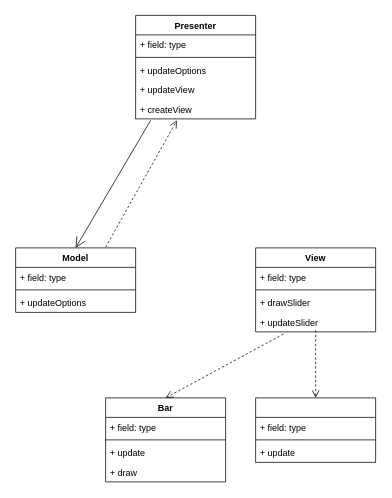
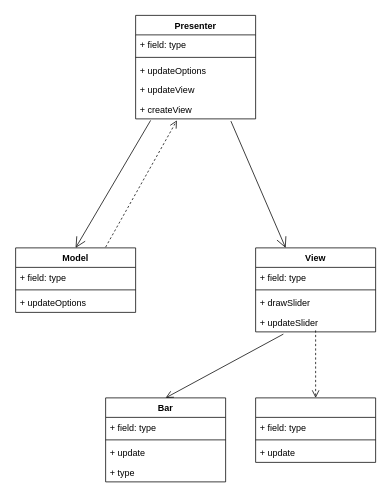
  <mxCell id="0" />
  <mxCell id="1" parent="0" />
  <mxCell id="2" value="Presenter" style="swimlane;fontStyle=1;align=center;verticalAlign=top;childLayout=stackLayout;horizontal=1;startSize=26;horizontalStack=0;resizeParent=1;resizeParentMax=0;resizeLast=0;collapsible=1;marginBottom=0;" vertex="1" parent="1"><mxGeometry x="180" y="20" width="160" height="138" as="geometry" /></mxCell>
  <mxCell id="3" value="+ field: type" style="text;strokeColor=none;fillColor=none;align=left;verticalAlign=top;spacingLeft=4;spacingRight=4;overflow=hidden;rotatable=0;points=[[0,0.5],[1,0.5]];portConstraint=eastwest;" vertex="1" parent="2"><mxGeometry y="26" width="160" height="26" as="geometry" /></mxCell>
  <mxCell id="4" value="" style="line;strokeWidth=1;fillColor=none;align=left;verticalAlign=middle;spacingTop=-1;spacingLeft=3;spacingRight=3;rotatable=0;labelPosition=right;points=[];portConstraint=eastwest;" vertex="1" parent="2"><mxGeometry y="52" width="160" height="8" as="geometry" /></mxCell>
  <mxCell id="5" value="+ updateOptions" style="text;strokeColor=none;fillColor=none;align=left;verticalAlign=top;spacingLeft=4;spacingRight=4;overflow=hidden;rotatable=0;points=[[0,0.5],[1,0.5]];portConstraint=eastwest;" vertex="1" parent="2"><mxGeometry y="60" width="160" height="26" as="geometry" /></mxCell>
  <mxCell id="6" value="+ updateView" style="text;strokeColor=none;fillColor=none;align=left;verticalAlign=top;spacingLeft=4;spacingRight=4;overflow=hidden;rotatable=0;points=[[0,0.5],[1,0.5]];portConstraint=eastwest;" vertex="1" parent="2"><mxGeometry y="86" width="160" height="26" as="geometry" /></mxCell>
  <mxCell id="7" value="+ createView" style="text;strokeColor=none;fillColor=none;align=left;verticalAlign=top;spacingLeft=4;spacingRight=4;overflow=hidden;rotatable=0;points=[[0,0.5],[1,0.5]];portConstraint=eastwest;" vertex="1" parent="2"><mxGeometry y="112" width="160" height="26" as="geometry" /></mxCell>
  <mxCell id="8" value="Model" style="swimlane;fontStyle=1;align=center;verticalAlign=top;childLayout=stackLayout;horizontal=1;startSize=26;horizontalStack=0;resizeParent=1;resizeParentMax=0;resizeLast=0;collapsible=1;marginBottom=0;" vertex="1" parent="1"><mxGeometry x="20" y="330" width="160" height="86" as="geometry" /></mxCell>
  <mxCell id="9" value="+ field: type" style="text;strokeColor=none;fillColor=none;align=left;verticalAlign=top;spacingLeft=4;spacingRight=4;overflow=hidden;rotatable=0;points=[[0,0.5],[1,0.5]];portConstraint=eastwest;" vertex="1" parent="8"><mxGeometry y="26" width="160" height="26" as="geometry" /></mxCell>
  <mxCell id="10" value="" style="line;strokeWidth=1;fillColor=none;align=left;verticalAlign=middle;spacingTop=-1;spacingLeft=3;spacingRight=3;rotatable=0;labelPosition=right;points=[];portConstraint=eastwest;" vertex="1" parent="8"><mxGeometry y="52" width="160" height="8" as="geometry" /></mxCell>
  <mxCell id="11" value="+ updateOptions" style="text;strokeColor=none;fillColor=none;align=left;verticalAlign=top;spacingLeft=4;spacingRight=4;overflow=hidden;rotatable=0;points=[[0,0.5],[1,0.5]];portConstraint=eastwest;" vertex="1" parent="8"><mxGeometry y="60" width="160" height="26" as="geometry" /></mxCell>
  <mxCell id="12" value="View" style="swimlane;fontStyle=1;align=center;verticalAlign=top;childLayout=stackLayout;horizontal=1;startSize=26;horizontalStack=0;resizeParent=1;resizeParentMax=0;resizeLast=0;collapsible=1;marginBottom=0;" vertex="1" parent="1"><mxGeometry x="340" y="330" width="160" height="112" as="geometry" /></mxCell>
  <mxCell id="13" value="+ field: type" style="text;strokeColor=none;fillColor=none;align=left;verticalAlign=top;spacingLeft=4;spacingRight=4;overflow=hidden;rotatable=0;points=[[0,0.5],[1,0.5]];portConstraint=eastwest;" vertex="1" parent="12"><mxGeometry y="26" width="160" height="26" as="geometry" /></mxCell>
  <mxCell id="14" value="" style="line;strokeWidth=1;fillColor=none;align=left;verticalAlign=middle;spacingTop=-1;spacingLeft=3;spacingRight=3;rotatable=0;labelPosition=right;points=[];portConstraint=eastwest;" vertex="1" parent="12"><mxGeometry y="52" width="160" height="8" as="geometry" /></mxCell>
  <mxCell id="15" value="+ drawSlider" style="text;strokeColor=none;fillColor=none;align=left;verticalAlign=top;spacingLeft=4;spacingRight=4;overflow=hidden;rotatable=0;points=[[0,0.5],[1,0.5]];portConstraint=eastwest;" vertex="1" parent="12"><mxGeometry y="60" width="160" height="26" as="geometry" /></mxCell>
  <mxCell id="16" value="+ updateSlider" style="text;strokeColor=none;fillColor=none;align=left;verticalAlign=top;spacingLeft=4;spacingRight=4;overflow=hidden;rotatable=0;points=[[0,0.5],[1,0.5]];portConstraint=eastwest;" vertex="1" parent="12"><mxGeometry y="86" width="160" height="26" as="geometry" /></mxCell>
+ <mxCell id="17" value="" style="endArrow=open;endFill=1;endSize=12;html=1;exitX=0.794;exitY=1.115;exitDx=0;exitDy=0;entryX=0.25;entryY=0;entryDx=0;entryDy=0;exitPerimeter=0;" edge="1" parent="1" source="7" target="12"><mxGeometry width="160" relative="1" as="geometry"><mxPoint x="410" y="90" as="sourcePoint" /><mxPoint x="480" y="80" as="targetPoint" /></mxGeometry></mxCell>
  <mxCell id="18" value="" style="endArrow=open;endFill=1;endSize=12;html=1;entryX=0.5;entryY=0;entryDx=0;entryDy=0;" edge="1" parent="1" target="8"><mxGeometry width="160" relative="1" as="geometry"><mxPoint x="200" y="160" as="sourcePoint" /><mxPoint x="-60" y="190" as="targetPoint" /><Array as="points" /></mxGeometry></mxCell>
  <mxCell id="19" value="" style="html=1;verticalAlign=bottom;endArrow=open;dashed=1;endSize=8;entryX=0.344;entryY=1.077;entryDx=0;entryDy=0;entryPerimeter=0;" edge="1" parent="1" target="7"><mxGeometry relative="1" as="geometry"><mxPoint x="140" y="329" as="sourcePoint" /><mxPoint x="200" y="180" as="targetPoint" /><Array as="points" /></mxGeometry></mxCell>
  <mxCell id="20" value="" style="swimlane;fontStyle=1;align=center;verticalAlign=top;childLayout=stackLayout;horizontal=1;startSize=26;horizontalStack=0;resizeParent=1;resizeParentMax=0;resizeLast=0;collapsible=1;marginBottom=0;" vertex="1" parent="1"><mxGeometry x="340" y="530" width="160" height="86" as="geometry" /></mxCell>
  <mxCell id="21" value="+ field: type" style="text;strokeColor=none;fillColor=none;align=left;verticalAlign=top;spacingLeft=4;spacingRight=4;overflow=hidden;rotatable=0;points=[[0,0.5],[1,0.5]];portConstraint=eastwest;" vertex="1" parent="20"><mxGeometry y="26" width="160" height="26" as="geometry" /></mxCell>
  <mxCell id="22" value="" style="line;strokeWidth=1;fillColor=none;align=left;verticalAlign=middle;spacingTop=-1;spacingLeft=3;spacingRight=3;rotatable=0;labelPosition=right;points=[];portConstraint=eastwest;" vertex="1" parent="20"><mxGeometry y="52" width="160" height="8" as="geometry" /></mxCell>
  <mxCell id="23" value="+ update" style="text;strokeColor=none;fillColor=none;align=left;verticalAlign=top;spacingLeft=4;spacingRight=4;overflow=hidden;rotatable=0;points=[[0,0.5],[1,0.5]];portConstraint=eastwest;" vertex="1" parent="20"><mxGeometry y="60" width="160" height="26" as="geometry" /></mxCell>
  <mxCell id="24" value="" style="html=1;verticalAlign=bottom;endArrow=open;dashed=1;endSize=8;entryX=0.5;entryY=0;entryDx=0;entryDy=0;" edge="1" parent="1" target="20"><mxGeometry x="0.096" y="-9" relative="1" as="geometry"><mxPoint x="420" y="440" as="sourcePoint" /><mxPoint x="320" y="434" as="targetPoint" /><mxPoint as="offset" /></mxGeometry></mxCell>
  <mxCell id="25" value="Bar" style="swimlane;fontStyle=1;align=center;verticalAlign=top;childLayout=stackLayout;horizontal=1;startSize=26;horizontalStack=0;resizeParent=1;resizeParentMax=0;resizeLast=0;collapsible=1;marginBottom=0;" vertex="1" parent="1"><mxGeometry x="140" y="530" width="160" height="112" as="geometry" /></mxCell>
  <mxCell id="26" value="+ field: type" style="text;strokeColor=none;fillColor=none;align=left;verticalAlign=top;spacingLeft=4;spacingRight=4;overflow=hidden;rotatable=0;points=[[0,0.5],[1,0.5]];portConstraint=eastwest;" vertex="1" parent="25"><mxGeometry y="26" width="160" height="26" as="geometry" /></mxCell>
  <mxCell id="27" value="" style="line;strokeWidth=1;fillColor=none;align=left;verticalAlign=middle;spacingTop=-1;spacingLeft=3;spacingRight=3;rotatable=0;labelPosition=right;points=[];portConstraint=eastwest;" vertex="1" parent="25"><mxGeometry y="52" width="160" height="8" as="geometry" /></mxCell>
  <mxCell id="28" value="+ update" style="text;strokeColor=none;fillColor=none;align=left;verticalAlign=top;spacingLeft=4;spacingRight=4;overflow=hidden;rotatable=0;points=[[0,0.5],[1,0.5]];portConstraint=eastwest;" vertex="1" parent="25"><mxGeometry y="60" width="160" height="26" as="geometry" /></mxCell>
- <mxCell id="29" value="+ draw" style="text;strokeColor=none;fillColor=none;align=left;verticalAlign=top;spacingLeft=4;spacingRight=4;overflow=hidden;rotatable=0;points=[[0,0.5],[1,0.5]];portConstraint=eastwest;" vertex="1" parent="25"><mxGeometry y="86" width="160" height="26" as="geometry" /></mxCell>
- <mxCell id="30" value="" style="html=1;verticalAlign=bottom;endArrow=open;dashed=1;endSize=8;entryX=0.5;entryY=0;entryDx=0;entryDy=0;exitX=0.231;exitY=1.115;exitDx=0;exitDy=0;exitPerimeter=0;" edge="1" parent="1" source="16" target="25"><mxGeometry relative="1" as="geometry"><mxPoint x="340" y="330" as="sourcePoint" /><mxPoint x="260" y="330" as="targetPoint" /></mxGeometry></mxCell>
+ <mxCell id="29" value="+ type" style="text;strokeColor=none;fillColor=none;align=left;verticalAlign=top;spacingLeft=4;spacingRight=4;overflow=hidden;rotatable=0;points=[[0,0.5],[1,0.5]];portConstraint=eastwest;" vertex="1" parent="25"><mxGeometry y="86" width="160" height="26" as="geometry" /></mxCell>
+ <mxCell id="30" value="" style="html=1;verticalAlign=bottom;endArrow=open;dashed=0;endSize=8;entryX=0.5;entryY=0;entryDx=0;entryDy=0;exitX=0.231;exitY=1.115;exitDx=0;exitDy=0;exitPerimeter=0;" edge="1" parent="1" source="16" target="25"><mxGeometry relative="1" as="geometry"><mxPoint x="340" y="330" as="sourcePoint" /><mxPoint x="260" y="330" as="targetPoint" /></mxGeometry></mxCell>
